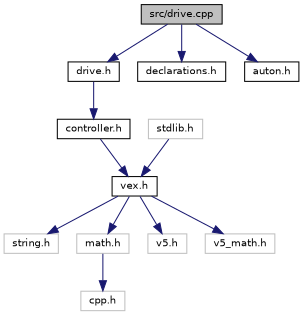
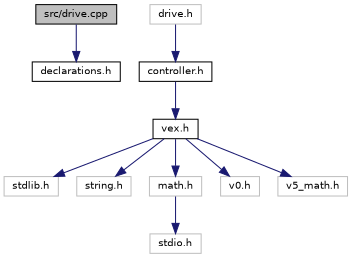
  digraph {
    node [color=black fillcolor=white fontname=Helvetica fontsize=10 shape=record style=filled]
    edge [color=midnightblue fontname=Helvetica fontsize=10 labelfontname=Helvetica labelfontsize=10 style=solid]
    n1 [fillcolor=grey75 fontcolor=black height=0.2 label="src/drive.cpp" width=0.4]
-   n2 [height=0.2 label="drive.h" width=0.4]
+   n2 [color=grey75 height=0.2 label="drive.h" width=0.4]
    n3 [height=0.2 label="declarations.h" width=0.4]
-   n4 [height=0.2 label="auton.h" width=0.4]
    n5 [height=0.2 label="controller.h" width=0.4]
    n6 [height=0.2 label="vex.h" width=0.4]
    n7 [color=grey75 height=0.2 label="stdlib.h" width=0.4]
    n8 [color=grey75 height=0.2 label="string.h" width=0.4]
    n9 [color=grey75 height=0.2 label="math.h" width=0.4]
-   n10 [color=grey75 height=0.2 label="v5.h" width=0.4]
+   n10 [color=grey75 height=0.2 label="v0.h" width=0.4]
    n11 [color=grey75 height=0.2 label="v5_math.h" width=0.4]
-   n12 [color=grey75 height=0.2 label="cpp.h" width=0.4]
-   n1 -> n2
+   n12 [color=grey75 height=0.2 label="stdio.h" width=0.4]
    n1 -> n3
-   n1 -> n4
    n2 -> n5
    n5 -> n6
-   n7 -> n6
+   n6 -> n7
    n6 -> n8
    n6 -> n9
    n6 -> n10
    n6 -> n11
    n9 -> n12
  }
